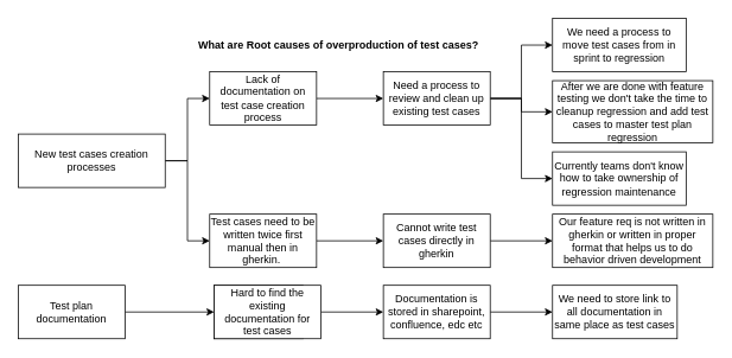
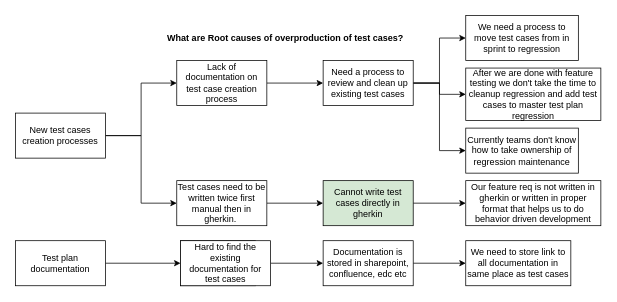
  <mxCell id="0" />
  <mxCell id="1" parent="0" />
  <mxCell id="2" value="What are Root causes of overproduction of test cases?" style="text;html=1;strokeColor=none;fillColor=none;align=center;verticalAlign=middle;whiteSpace=wrap;rounded=0;fontStyle=1" parent="1" vertex="1"><mxGeometry x="130" y="30" width="500" height="40" as="geometry" /></mxCell>
  <mxCell id="3" style="edgeStyle=orthogonalEdgeStyle;rounded=0;orthogonalLoop=1;jettySize=auto;html=1;entryX=0;entryY=0.5;entryDx=0;entryDy=0;" parent="1" source="5" target="7" edge="1"><mxGeometry relative="1" as="geometry"><mxPoint x="170" y="100" as="targetPoint" /></mxGeometry></mxCell>
  <mxCell id="4" style="edgeStyle=orthogonalEdgeStyle;rounded=0;orthogonalLoop=1;jettySize=auto;html=1;entryX=0;entryY=0.5;entryDx=0;entryDy=0;" parent="1" source="5" target="13" edge="1"><mxGeometry relative="1" as="geometry" /></mxCell>
- <mxCell id="5" value="New test cases creation processes" style="rounded=0;whiteSpace=wrap;html=1;" parent="1" vertex="1"><mxGeometry x="20" y="150" width="165" height="60" as="geometry" /></mxCell>
+ <mxCell id="5" value="New test cases creation processes" style="rounded=0;whiteSpace=wrap;html=1;" parent="1" vertex="1"><mxGeometry x="20" y="150" width="120" height="60" as="geometry" /></mxCell>
  <mxCell id="6" value="" style="edgeStyle=orthogonalEdgeStyle;rounded=0;orthogonalLoop=1;jettySize=auto;html=1;" parent="1" source="7" target="11" edge="1"><mxGeometry relative="1" as="geometry" /></mxCell>
  <mxCell id="7" value="Lack of documentation on test case creation process" style="rounded=0;whiteSpace=wrap;html=1;" parent="1" vertex="1"><mxGeometry x="235" y="80" width="120" height="60" as="geometry" /></mxCell>
  <mxCell id="8" style="edgeStyle=orthogonalEdgeStyle;rounded=0;orthogonalLoop=1;jettySize=auto;html=1;entryX=0;entryY=0.5;entryDx=0;entryDy=0;" parent="1" source="11" target="18" edge="1"><mxGeometry relative="1" as="geometry" /></mxCell>
  <mxCell id="9" style="edgeStyle=orthogonalEdgeStyle;rounded=0;orthogonalLoop=1;jettySize=auto;html=1;entryX=0;entryY=0.5;entryDx=0;entryDy=0;" parent="1" source="11" target="17" edge="1"><mxGeometry relative="1" as="geometry" /></mxCell>
  <mxCell id="10" style="edgeStyle=orthogonalEdgeStyle;rounded=0;orthogonalLoop=1;jettySize=auto;html=1;entryX=0;entryY=0.5;entryDx=0;entryDy=0;" parent="1" source="11" target="27" edge="1"><mxGeometry relative="1" as="geometry" /></mxCell>
  <mxCell id="11" value="Need a process to review and clean up existing test cases" style="rounded=0;whiteSpace=wrap;html=1;" parent="1" vertex="1"><mxGeometry x="430" y="80" width="120" height="60" as="geometry" /></mxCell>
  <mxCell id="12" value="" style="edgeStyle=orthogonalEdgeStyle;rounded=0;orthogonalLoop=1;jettySize=auto;html=1;" parent="1" source="13" target="16" edge="1"><mxGeometry relative="1" as="geometry" /></mxCell>
  <mxCell id="13" value="Test cases need to be written twice first manual then in gherkin.&amp;nbsp;" style="rounded=0;whiteSpace=wrap;html=1;" parent="1" vertex="1"><mxGeometry x="235" y="240" width="120" height="60" as="geometry" /></mxCell>
  <mxCell id="14" value="Our feature req is not written in gherkin or written in proper format that helps us to do behavior driven development" style="rounded=0;whiteSpace=wrap;html=1;" parent="1" vertex="1"><mxGeometry x="620" y="240" width="180" height="60" as="geometry" /></mxCell>
  <mxCell id="15" value="" style="edgeStyle=orthogonalEdgeStyle;rounded=0;orthogonalLoop=1;jettySize=auto;html=1;" parent="1" source="16" target="14" edge="1"><mxGeometry relative="1" as="geometry" /></mxCell>
- <mxCell id="16" value="Cannot write test cases directly in gherkin" style="rounded=0;whiteSpace=wrap;html=1;" parent="1" vertex="1"><mxGeometry x="430" y="240" width="120" height="60" as="geometry" /></mxCell>
+ <mxCell id="16" value="Cannot write test cases directly in gherkin" style="rounded=0;whiteSpace=wrap;html=1;fillColor=#d5e8d4;" parent="1" vertex="1"><mxGeometry x="430" y="240" width="120" height="60" as="geometry" /></mxCell>
  <mxCell id="17" value="We need a process to move test cases from in sprint to regression" style="rounded=0;whiteSpace=wrap;html=1;" parent="1" vertex="1"><mxGeometry x="620" y="20" width="150" height="60" as="geometry" /></mxCell>
  <mxCell id="18" value="After we are done with feature testing we don't take the time to cleanup regression and add test cases to master test plan regression" style="rounded=0;whiteSpace=wrap;html=1;" parent="1" vertex="1"><mxGeometry x="620" y="90" width="180" height="70" as="geometry" /></mxCell>
  <mxCell id="19" value="" style="edgeStyle=orthogonalEdgeStyle;rounded=0;orthogonalLoop=1;jettySize=auto;html=1;" parent="1" source="20" target="21" edge="1"><mxGeometry relative="1" as="geometry" /></mxCell>
  <mxCell id="20" value="Test plan documentation" style="rounded=0;whiteSpace=wrap;html=1;" parent="1" vertex="1"><mxGeometry x="20" y="320" width="120" height="60" as="geometry" /></mxCell>
  <mxCell id="21" value="Test plan documentation" style="rounded=0;whiteSpace=wrap;html=1;" parent="1" vertex="1"><mxGeometry x="240" y="320" width="100" height="60" as="geometry" /></mxCell>
  <mxCell id="22" value="" style="edgeStyle=orthogonalEdgeStyle;rounded=0;orthogonalLoop=1;jettySize=auto;html=1;" parent="1" source="23" target="25" edge="1"><mxGeometry relative="1" as="geometry" /></mxCell>
  <mxCell id="23" value="Hard to find the existing documentation for test cases" style="rounded=0;whiteSpace=wrap;html=1;" parent="1" vertex="1"><mxGeometry x="240" y="320" width="120" height="60" as="geometry" /></mxCell>
  <mxCell id="24" value="" style="edgeStyle=orthogonalEdgeStyle;rounded=0;orthogonalLoop=1;jettySize=auto;html=1;" parent="1" source="25" target="26" edge="1"><mxGeometry relative="1" as="geometry" /></mxCell>
  <mxCell id="25" value="Documentation is stored in sharepoint, confluence, edc etc" style="rounded=0;whiteSpace=wrap;html=1;" parent="1" vertex="1"><mxGeometry x="430" y="320" width="120" height="60" as="geometry" /></mxCell>
  <mxCell id="26" value="We need to store link to all documentation in same place as test cases" style="rounded=0;whiteSpace=wrap;html=1;" parent="1" vertex="1"><mxGeometry x="620" y="320" width="140" height="60" as="geometry" /></mxCell>
  <mxCell id="27" value="Currently teams don't know how to take ownership of regression maintenance" style="rounded=0;whiteSpace=wrap;html=1;" parent="1" vertex="1"><mxGeometry x="620" y="170" width="150" height="60" as="geometry" /></mxCell>
